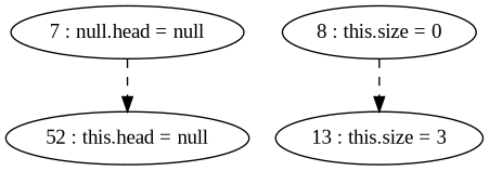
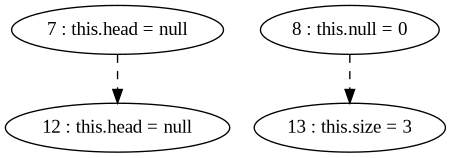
  digraph {
    fontname="Liberation Serif"
    node [fontname="Liberation Serif"]
    edge [fontname="Liberation Serif" style=dashed]
-   "7 : this.head = null" [label="7 : null.head = null"]
-   "12 : this.head = null" [label="52 : this.head = null"]
+   "7 : this.head = null"
+   "12 : this.head = null"
    n3 [label="13 : this.size = 3"]
-   "8 : this.size = 0"
+   "8 : this.size = 0" [label="8 : this.null = 0"]
    "7 : this.head = null" -> "12 : this.head = null"
    "8 : this.size = 0" -> n3
  }
